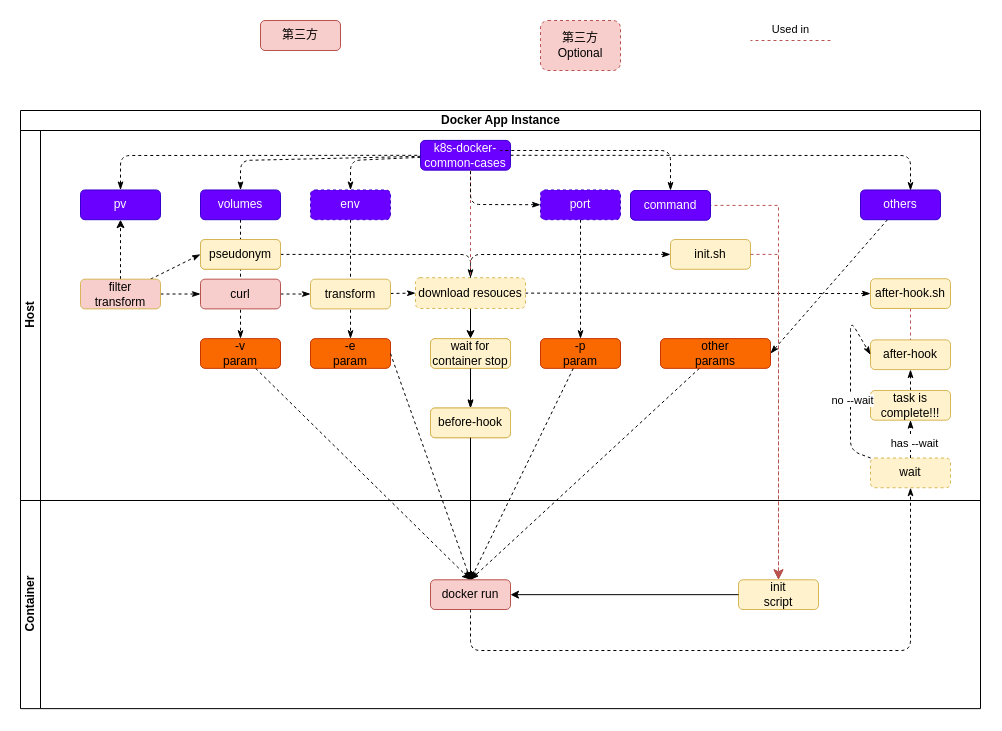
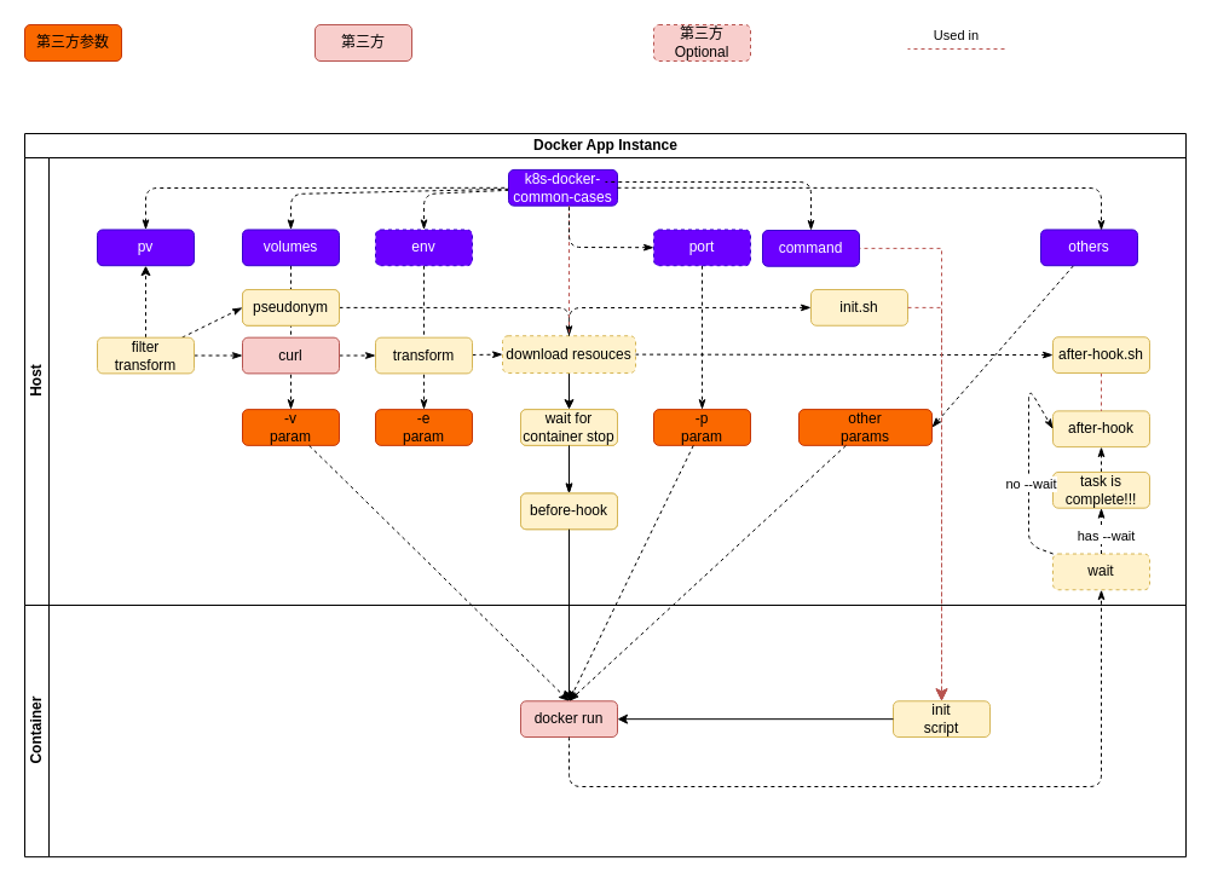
  <mxCell id="0" />
  <mxCell id="1" parent="0" />
  <mxCell id="2" value="第三方" style="rounded=1;whiteSpace=wrap;html=1;fillColor=#f8cecc;strokeColor=#b85450;" vertex="1" parent="1"><mxGeometry x="260" y="20" width="80" height="30" as="geometry" /></mxCell>
- <mxCell id="3" value="第三方&lt;br&gt;Optional" style="rounded=1;whiteSpace=wrap;html=1;fillColor=#f8cecc;strokeColor=#b85450;dashed=1;" vertex="1" parent="1"><mxGeometry x="540" y="20" width="80" height="50" as="geometry" /></mxCell>
+ <mxCell id="3" value="第三方&lt;br&gt;Optional" style="rounded=1;whiteSpace=wrap;html=1;fillColor=#f8cecc;strokeColor=#b85450;dashed=1;" vertex="1" parent="1"><mxGeometry x="540" y="20" width="80" height="30" as="geometry" /></mxCell>
  <mxCell id="4" value="Used in" style="endArrow=none;dashed=1;html=1;spacingBottom=22;fillColor=#f8cecc;strokeColor=#b85450;" edge="1" parent="1"><mxGeometry width="50" height="50" relative="1" as="geometry"><mxPoint x="830" y="40" as="sourcePoint" /><mxPoint x="750" y="40" as="targetPoint" /></mxGeometry></mxCell>
+ <mxCell id="5" value="第三方参数" style="rounded=1;whiteSpace=wrap;html=1;fillColor=#fa6800;strokeColor=#C73500;fontColor=#000000;" vertex="1" parent="1"><mxGeometry x="20" y="20" width="80" height="30" as="geometry" /></mxCell>
  <mxCell id="6" value="" style="group" vertex="1" connectable="0" parent="1"><mxGeometry x="20" y="110" width="960" height="555" as="geometry" /></mxCell>
  <mxCell id="7" value="Docker App Instance" style="swimlane;childLayout=stackLayout;resizeParent=1;resizeParentMax=0;horizontal=1;startSize=20;horizontalStack=0;html=1;" vertex="1" parent="6"><mxGeometry width="960" height="390" as="geometry"><mxRectangle width="80" height="30" as="alternateBounds" /></mxGeometry></mxCell>
  <mxCell id="8" value="Host" style="swimlane;startSize=20;horizontal=0;html=1;" vertex="1" parent="7"><mxGeometry y="20" width="960" height="370" as="geometry" /></mxCell>
  <mxCell id="9" value="wait for container stop" style="rounded=1;whiteSpace=wrap;html=1;fillColor=#fff2cc;strokeColor=#d6b656;" vertex="1" parent="8"><mxGeometry x="410" y="208.125" width="80" height="29.732" as="geometry" /></mxCell>
  <mxCell id="10" value="before-hook" style="rounded=1;whiteSpace=wrap;html=1;fillColor=#fff2cc;strokeColor=#d6b656;" vertex="1" parent="8"><mxGeometry x="410" y="277.5" width="80" height="29.732" as="geometry" /></mxCell>
  <mxCell id="11" style="edgeStyle=none;html=1;entryX=0.5;entryY=0;entryDx=0;entryDy=0;endArrow=classicThin;endFill=1;" edge="1" parent="8" source="9" target="10"><mxGeometry relative="1" as="geometry" /></mxCell>
  <mxCell id="12" style="edgeStyle=none;html=1;entryX=0.5;entryY=0;entryDx=0;entryDy=0;endArrow=classicThin;dashed=1;startArrow=none;startFill=0;endFill=1;" edge="1" parent="8" source="13" target="20"><mxGeometry relative="1" as="geometry"><Array as="points"><mxPoint x="450" y="124" /></Array></mxGeometry></mxCell>
  <mxCell id="13" value="pseudonym" style="rounded=1;whiteSpace=wrap;html=1;fillColor=#fff2cc;strokeColor=#d6b656;" vertex="1" parent="8"><mxGeometry x="180" y="109.018" width="80" height="29.732" as="geometry" /></mxCell>
  <mxCell id="14" style="edgeStyle=none;html=1;entryX=0;entryY=0.5;entryDx=0;entryDy=0;endArrow=classicThin;dashed=1;startArrow=none;startFill=0;endFill=1;" edge="1" parent="8" source="40" target="13"><mxGeometry relative="1" as="geometry" /></mxCell>
  <mxCell id="15" value="Host" style="swimlane;startSize=20;horizontal=0;html=1;fontStyle=1" vertex="1" parent="8"><mxGeometry width="960" height="370" as="geometry" /></mxCell>
  <mxCell id="16" style="edgeStyle=none;html=1;entryX=0.5;entryY=0;entryDx=0;entryDy=0;dashed=1;startArrow=none;startFill=0;endArrow=classicThin;endFill=1;" edge="1" parent="15" source="18" target="23"><mxGeometry relative="1" as="geometry"><Array as="points"><mxPoint x="220" y="30" /></Array></mxGeometry></mxCell>
  <mxCell id="17" style="edgeStyle=none;html=1;entryX=0.5;entryY=0;entryDx=0;entryDy=0;dashed=1;startArrow=none;startFill=0;endArrow=classicThin;endFill=1;" edge="1" parent="15" source="18" target="27"><mxGeometry relative="1" as="geometry"><Array as="points"><mxPoint x="330" y="30" /></Array></mxGeometry></mxCell>
  <mxCell id="18" value="k8s-docker-common-cases" style="rounded=1;whiteSpace=wrap;html=1;fillColor=#6a00ff;strokeColor=#3700CC;fontColor=#ffffff;" vertex="1" parent="15"><mxGeometry x="400" y="9.911" width="90" height="29.732" as="geometry" /></mxCell>
  <mxCell id="19" style="edgeStyle=none;html=1;entryX=0.5;entryY=0;entryDx=0;entryDy=0;" edge="1" parent="15" source="20" target="25"><mxGeometry relative="1" as="geometry" /></mxCell>
  <mxCell id="20" value="download resouces" style="rounded=1;whiteSpace=wrap;html=1;fillColor=#fff2cc;strokeColor=#d6b656;dashed=1;" vertex="1" parent="15"><mxGeometry x="395" y="147.25" width="110" height="30.723" as="geometry" /></mxCell>
  <mxCell id="21" style="edgeStyle=none;html=1;entryX=0.5;entryY=0;entryDx=0;entryDy=0;exitX=0.5;exitY=1;exitDx=0;exitDy=0;endArrow=none;strokeColor=#b85450;dashed=1;spacingBottom=22;fillColor=#f8cecc;" edge="1" parent="15" target="20"><mxGeometry relative="1" as="geometry"><mxPoint x="450" y="39.643" as="sourcePoint" /></mxGeometry></mxCell>
  <mxCell id="22" style="edgeStyle=none;html=1;entryX=0.5;entryY=0;entryDx=0;entryDy=0;endArrow=classicThin;endFill=1;dashed=1;startArrow=none;startFill=0;" edge="1" parent="15" source="23" target="24"><mxGeometry relative="1" as="geometry"><mxPoint x="180" y="222.991" as="targetPoint" /></mxGeometry></mxCell>
  <mxCell id="23" value="volumes" style="rounded=1;whiteSpace=wrap;html=1;fillColor=#6a00ff;strokeColor=#3700CC;fontColor=#ffffff;" vertex="1" parent="15"><mxGeometry x="180" y="59.465" width="80" height="29.732" as="geometry" /></mxCell>
  <mxCell id="24" value="-v&lt;br&gt;param" style="rounded=1;whiteSpace=wrap;html=1;fillColor=#fa6800;strokeColor=#C73500;fontColor=#000000;" vertex="1" parent="15"><mxGeometry x="180" y="208.125" width="80" height="29.732" as="geometry" /></mxCell>
  <mxCell id="25" value="wait for container stop" style="rounded=1;whiteSpace=wrap;html=1;fillColor=#fff2cc;strokeColor=#d6b656;" vertex="1" parent="15"><mxGeometry x="410" y="208.125" width="80" height="29.732" as="geometry" /></mxCell>
  <mxCell id="26" style="edgeStyle=none;html=1;entryX=0.5;entryY=0;entryDx=0;entryDy=0;fontColor=default;endArrow=classicThin;endFill=1;dashed=1;startArrow=none;startFill=0;" edge="1" parent="15" source="27" target="28"><mxGeometry relative="1" as="geometry" /></mxCell>
  <mxCell id="27" value="env" style="rounded=1;whiteSpace=wrap;html=1;fillColor=#6a00ff;strokeColor=#3700CC;dashed=1;fontColor=#ffffff;" vertex="1" parent="15"><mxGeometry x="290" y="59.469" width="80" height="29.732" as="geometry" /></mxCell>
  <mxCell id="28" value="-e&lt;br&gt;param" style="rounded=1;whiteSpace=wrap;html=1;fillColor=#fa6800;strokeColor=#C73500;fontColor=#000000;" vertex="1" parent="15"><mxGeometry x="290" y="208.129" width="80" height="29.732" as="geometry" /></mxCell>
  <mxCell id="29" style="edgeStyle=none;html=1;endArrow=classicThin;dashed=1;startArrow=none;startFill=0;endFill=1;" edge="1" parent="15" source="30" target="34"><mxGeometry relative="1" as="geometry" /></mxCell>
  <mxCell id="30" value="curl" style="rounded=1;whiteSpace=wrap;html=1;fillColor=#f8cecc;strokeColor=#b85450;" vertex="1" parent="15"><mxGeometry x="180" y="148.661" width="80" height="29.732" as="geometry" /></mxCell>
  <mxCell id="31" value="before-hook" style="rounded=1;whiteSpace=wrap;html=1;fillColor=#fff2cc;strokeColor=#d6b656;" vertex="1" parent="15"><mxGeometry x="410" y="277.5" width="80" height="29.732" as="geometry" /></mxCell>
  <mxCell id="32" style="edgeStyle=none;html=1;entryX=0.5;entryY=0;entryDx=0;entryDy=0;endArrow=classicThin;endFill=1;" edge="1" parent="15" source="25" target="31"><mxGeometry relative="1" as="geometry" /></mxCell>
  <mxCell id="33" style="edgeStyle=none;html=1;entryX=0;entryY=0.5;entryDx=0;entryDy=0;endArrow=classicThin;dashed=1;startArrow=none;startFill=0;endFill=1;" edge="1" parent="15" source="34" target="20"><mxGeometry relative="1" as="geometry" /></mxCell>
  <mxCell id="34" value="transform" style="rounded=1;whiteSpace=wrap;html=1;fillColor=#fff2cc;strokeColor=#d6b656;" vertex="1" parent="15"><mxGeometry x="290" y="148.661" width="80" height="29.732" as="geometry" /></mxCell>
  <mxCell id="35" value="pseudonym" style="rounded=1;whiteSpace=wrap;html=1;fillColor=#fff2cc;strokeColor=#d6b656;" vertex="1" parent="15"><mxGeometry x="180" y="109.018" width="80" height="29.732" as="geometry" /></mxCell>
  <mxCell id="36" style="edgeStyle=none;html=1;dashed=1;startArrow=classicThin;startFill=1;endArrow=none;endFill=0;" edge="1" parent="15" source="37" target="18"><mxGeometry relative="1" as="geometry"><Array as="points"><mxPoint x="100" y="25" /></Array></mxGeometry></mxCell>
  <mxCell id="37" value="pv" style="rounded=1;whiteSpace=wrap;html=1;fillColor=#6a00ff;strokeColor=#3700CC;fontColor=#ffffff;" vertex="1" parent="15"><mxGeometry x="60" y="59.466" width="80" height="29.732" as="geometry" /></mxCell>
  <mxCell id="38" style="edgeStyle=none;html=1;dashed=1;" edge="1" parent="15" source="40" target="37"><mxGeometry relative="1" as="geometry" /></mxCell>
  <mxCell id="39" style="edgeStyle=none;html=1;entryX=0;entryY=0.5;entryDx=0;entryDy=0;dashed=1;startArrow=none;startFill=0;endArrow=classicThin;endFill=1;" edge="1" parent="15" source="40" target="30"><mxGeometry relative="1" as="geometry" /></mxCell>
- <mxCell id="40" value="filter&lt;br&gt;transform" style="rounded=1;whiteSpace=wrap;html=1;fillColor=#f8cecc;strokeColor=#d6b656;" vertex="1" parent="15"><mxGeometry x="60" y="148.661" width="80" height="29.732" as="geometry" /></mxCell>
+ <mxCell id="40" value="filter&lt;br&gt;transform" style="rounded=1;whiteSpace=wrap;html=1;fillColor=#fff2cc;strokeColor=#d6b656;" vertex="1" parent="15"><mxGeometry x="60" y="148.661" width="80" height="29.732" as="geometry" /></mxCell>
  <mxCell id="41" style="edgeStyle=none;html=1;dashed=1;startArrow=classicThin;startFill=1;endArrow=none;endFill=0;entryX=0.5;entryY=0;entryDx=0;entryDy=0;" edge="1" parent="15" source="42" target="20"><mxGeometry relative="1" as="geometry"><Array as="points"><mxPoint x="450" y="124" /></Array></mxGeometry></mxCell>
  <mxCell id="42" value="init.sh" style="rounded=1;whiteSpace=wrap;html=1;fillColor=#fff2cc;strokeColor=#d6b656;" vertex="1" parent="15"><mxGeometry x="650" y="109.015" width="80" height="29.732" as="geometry" /></mxCell>
  <mxCell id="43" value="-p&lt;br&gt;param" style="rounded=1;whiteSpace=wrap;html=1;fillColor=#fa6800;strokeColor=#C73500;fontColor=#000000;" vertex="1" parent="15"><mxGeometry x="520" y="208.12" width="80" height="29.732" as="geometry" /></mxCell>
  <mxCell id="44" style="edgeStyle=none;html=1;entryX=0.5;entryY=0;entryDx=0;entryDy=0;dashed=1;endArrow=classicThin;endFill=1;startArrow=none;startFill=0;" edge="1" parent="15" source="46" target="43"><mxGeometry relative="1" as="geometry" /></mxCell>
  <mxCell id="45" style="edgeStyle=none;html=1;dashed=1;startArrow=classicThin;startFill=1;endArrow=none;endFill=0;" edge="1" parent="15" source="46"><mxGeometry relative="1" as="geometry"><mxPoint x="450" y="40" as="targetPoint" /><Array as="points"><mxPoint x="450" y="74" /></Array></mxGeometry></mxCell>
  <mxCell id="46" value="port" style="rounded=1;whiteSpace=wrap;html=1;fillColor=#6a00ff;strokeColor=#3700CC;dashed=1;fontColor=#ffffff;" vertex="1" parent="15"><mxGeometry x="520" y="59.46" width="80" height="29.732" as="geometry" /></mxCell>
  <mxCell id="47" value="after-hook" style="rounded=1;whiteSpace=wrap;html=1;fillColor=#fff2cc;strokeColor=#d6b656;" vertex="1" parent="15"><mxGeometry x="850" y="209.393" width="80" height="29.732" as="geometry" /></mxCell>
  <mxCell id="48" style="edgeStyle=none;html=1;entryX=1;entryY=0.5;entryDx=0;entryDy=0;dashed=1;startArrow=classicThin;startFill=1;endArrow=none;endFill=0;" edge="1" parent="15" source="50" target="20"><mxGeometry relative="1" as="geometry" /></mxCell>
  <mxCell id="49" style="edgeStyle=none;html=1;entryX=0.5;entryY=0;entryDx=0;entryDy=0;dashed=1;startArrow=none;startFill=0;endArrow=none;endFill=0;strokeColor=#b85450;spacingBottom=22;fillColor=#f8cecc;" edge="1" parent="15" source="50" target="47"><mxGeometry relative="1" as="geometry" /></mxCell>
  <mxCell id="50" value="after-hook.sh" style="rounded=1;whiteSpace=wrap;html=1;fillColor=#fff2cc;strokeColor=#d6b656;" vertex="1" parent="15"><mxGeometry x="850" y="148.246" width="80" height="29.732" as="geometry" /></mxCell>
  <mxCell id="51" style="edgeStyle=none;html=1;entryX=1;entryY=0.5;entryDx=0;entryDy=0;dashed=1;startArrow=none;startFill=0;endArrow=classicThin;endFill=1;" edge="1" parent="15" source="52" target="53"><mxGeometry relative="1" as="geometry" /></mxCell>
  <mxCell id="52" value="others" style="rounded=1;whiteSpace=wrap;html=1;fillColor=#6a00ff;strokeColor=#3700CC;fontColor=#ffffff;" vertex="1" parent="15"><mxGeometry x="840" y="59.464" width="80" height="29.732" as="geometry" /></mxCell>
  <mxCell id="53" value="other&lt;br&gt;params" style="rounded=1;whiteSpace=wrap;html=1;fillColor=#fa6800;strokeColor=#C73500;fontColor=#000000;" vertex="1" parent="15"><mxGeometry x="640" y="208.124" width="110" height="29.732" as="geometry" /></mxCell>
  <mxCell id="54" style="edgeStyle=none;html=1;entryX=0.5;entryY=1;entryDx=0;entryDy=0;dashed=1;startArrow=none;startFill=0;endArrow=classicThin;endFill=1;" edge="1" parent="15" source="55" target="47"><mxGeometry relative="1" as="geometry" /></mxCell>
  <mxCell id="55" value="task is complete!!!" style="rounded=1;whiteSpace=wrap;html=1;fillColor=#fff2cc;strokeColor=#d6b656;" vertex="1" parent="15"><mxGeometry x="850" y="259.946" width="80" height="29.732" as="geometry" /></mxCell>
  <mxCell id="56" style="edgeStyle=none;html=1;entryX=0;entryY=0.5;entryDx=0;entryDy=0;dashed=1;startArrow=none;startFill=0;endArrow=classicThin;endFill=1;" edge="1" parent="15" source="58" target="47"><mxGeometry relative="1" as="geometry"><Array as="points"><mxPoint x="830" y="320" /><mxPoint x="830" y="190" /></Array></mxGeometry></mxCell>
  <mxCell id="57" value="no --wait" style="edgeLabel;html=1;align=center;verticalAlign=middle;resizable=0;points=[];" vertex="1" connectable="0" parent="56"><mxGeometry x="-0.248" y="-1" relative="1" as="geometry"><mxPoint as="offset" /></mxGeometry></mxCell>
  <mxCell id="58" value="wait" style="rounded=1;whiteSpace=wrap;html=1;fillColor=#fff2cc;strokeColor=#d6b656;dashed=1;" vertex="1" parent="15"><mxGeometry x="850" y="327.518" width="80" height="29.732" as="geometry" /></mxCell>
  <mxCell id="59" style="edgeStyle=none;html=1;dashed=1;startArrow=none;startFill=0;endArrow=classicThin;endFill=1;entryX=0.5;entryY=1;entryDx=0;entryDy=0;" edge="1" parent="15" source="58" target="55"><mxGeometry relative="1" as="geometry"><mxPoint x="890" y="341.92" as="targetPoint" /></mxGeometry></mxCell>
  <mxCell id="60" value="has --wait" style="edgeLabel;html=1;align=center;verticalAlign=middle;resizable=0;points=[];" vertex="1" connectable="0" parent="59"><mxGeometry x="-0.226" y="-3" relative="1" as="geometry"><mxPoint as="offset" /></mxGeometry></mxCell>
  <mxCell id="61" value="Container" style="swimlane;startSize=20;horizontal=0;html=1;" vertex="1" parent="6"><mxGeometry y="390.005" width="960" height="208.125" as="geometry" /></mxCell>
  <mxCell id="62" value="docker run" style="rounded=1;whiteSpace=wrap;html=1;fillColor=#f8cecc;strokeColor=#b85450;" vertex="1" parent="61"><mxGeometry x="410" y="79.286" width="80" height="29.732" as="geometry" /></mxCell>
  <mxCell id="63" value="init&lt;br&gt;script" style="rounded=1;whiteSpace=wrap;html=1;fillColor=#fff2cc;strokeColor=#d6b656;" vertex="1" parent="61"><mxGeometry x="718" y="79.286" width="80" height="29.732" as="geometry" /></mxCell>
  <mxCell id="64" style="edgeStyle=none;html=1;entryX=1;entryY=0.5;entryDx=0;entryDy=0;" edge="1" parent="61" source="63" target="62"><mxGeometry relative="1" as="geometry"><mxPoint x="440" y="-51.04" as="targetPoint" /></mxGeometry></mxCell>
  <mxCell id="65" style="edgeStyle=none;html=1;entryX=0.5;entryY=0;entryDx=0;entryDy=0;dashed=1;endArrow=classic;endFill=1;" edge="1" parent="6" source="43" target="62"><mxGeometry relative="1" as="geometry" /></mxCell>
- <mxCell id="66" style="edgeStyle=none;html=1;entryX=0.5;entryY=0;entryDx=0;entryDy=0;dashed=1;exitX=1;exitY=0.5;exitDx=0;exitDy=0;" edge="1" parent="6" source="28" target="62"><mxGeometry relative="1" as="geometry" /></mxCell>
  <mxCell id="67" style="edgeStyle=none;html=1;entryX=0.5;entryY=0;entryDx=0;entryDy=0;dashed=1;" edge="1" parent="6" source="24" target="62"><mxGeometry relative="1" as="geometry" /></mxCell>
  <mxCell id="68" style="edgeStyle=none;html=1;entryX=0.5;entryY=0;entryDx=0;entryDy=0;" edge="1" parent="6" source="10" target="62"><mxGeometry relative="1" as="geometry" /></mxCell>
  <mxCell id="69" style="edgeStyle=none;html=1;entryX=0.5;entryY=0;entryDx=0;entryDy=0;dashed=1;startArrow=none;startFill=0;endArrow=classicThin;endFill=1;" edge="1" parent="6" source="53" target="62"><mxGeometry relative="1" as="geometry" /></mxCell>
  <mxCell id="70" value="" style="edgeStyle=segmentEdgeStyle;endArrow=classic;html=1;curved=0;rounded=0;endSize=8;startSize=8;entryX=0.5;entryY=0;entryDx=0;entryDy=0;dashed=1;fillColor=#f8cecc;strokeColor=#b85450;exitX=0;exitY=0.5;exitDx=0;exitDy=0;" edge="1" parent="6" source="73" target="63"><mxGeometry width="50" height="50" relative="1" as="geometry"><mxPoint x="850" y="227.946" as="sourcePoint" /><mxPoint x="710" y="158.571" as="targetPoint" /></mxGeometry></mxCell>
  <mxCell id="71" value="" style="edgeStyle=segmentEdgeStyle;endArrow=classic;html=1;curved=0;rounded=0;endSize=8;startSize=8;dashed=1;fillColor=#f8cecc;strokeColor=#b85450;exitX=1;exitY=0.5;exitDx=0;exitDy=0;" edge="1" parent="6" source="42" target="63"><mxGeometry width="50" height="50" relative="1" as="geometry"><mxPoint x="810" y="312.188" as="sourcePoint" /><mxPoint x="820" y="436.071" as="targetPoint" /></mxGeometry></mxCell>
  <mxCell id="72" style="edgeStyle=none;html=1;entryX=0.5;entryY=1;entryDx=0;entryDy=0;dashed=1;startArrow=none;startFill=0;endArrow=classicThin;endFill=1;" edge="1" parent="6" source="62" target="58"><mxGeometry relative="1" as="geometry"><Array as="points"><mxPoint x="450" y="500.491" /><mxPoint x="450" y="540" /><mxPoint x="890" y="540" /></Array></mxGeometry></mxCell>
  <mxCell id="73" value="command" style="rounded=1;whiteSpace=wrap;html=1;fillColor=#6a00ff;strokeColor=#3700CC;fontColor=#ffffff;" vertex="1" parent="6"><mxGeometry x="610" y="80.005" width="80" height="29.732" as="geometry" /></mxCell>
  <mxCell id="74" style="edgeStyle=none;html=1;dashed=1;startArrow=classicThin;startFill=1;endArrow=none;endFill=0;entryX=0.889;entryY=0.339;entryDx=0;entryDy=0;entryPerimeter=0;exitX=0.5;exitY=0;exitDx=0;exitDy=0;" edge="1" parent="6" source="73" target="18"><mxGeometry relative="1" as="geometry"><mxPoint x="825" y="59.643" as="targetPoint" /><Array as="points"><mxPoint x="650" y="40" /></Array></mxGeometry></mxCell>
  <mxCell id="75" style="edgeStyle=none;html=1;dashed=1;startArrow=none;startFill=0;endArrow=classicThin;endFill=1;" edge="1" parent="1" source="18"><mxGeometry relative="1" as="geometry"><mxPoint x="910" y="190" as="targetPoint" /><Array as="points"><mxPoint x="910" y="155" /></Array></mxGeometry></mxCell>
